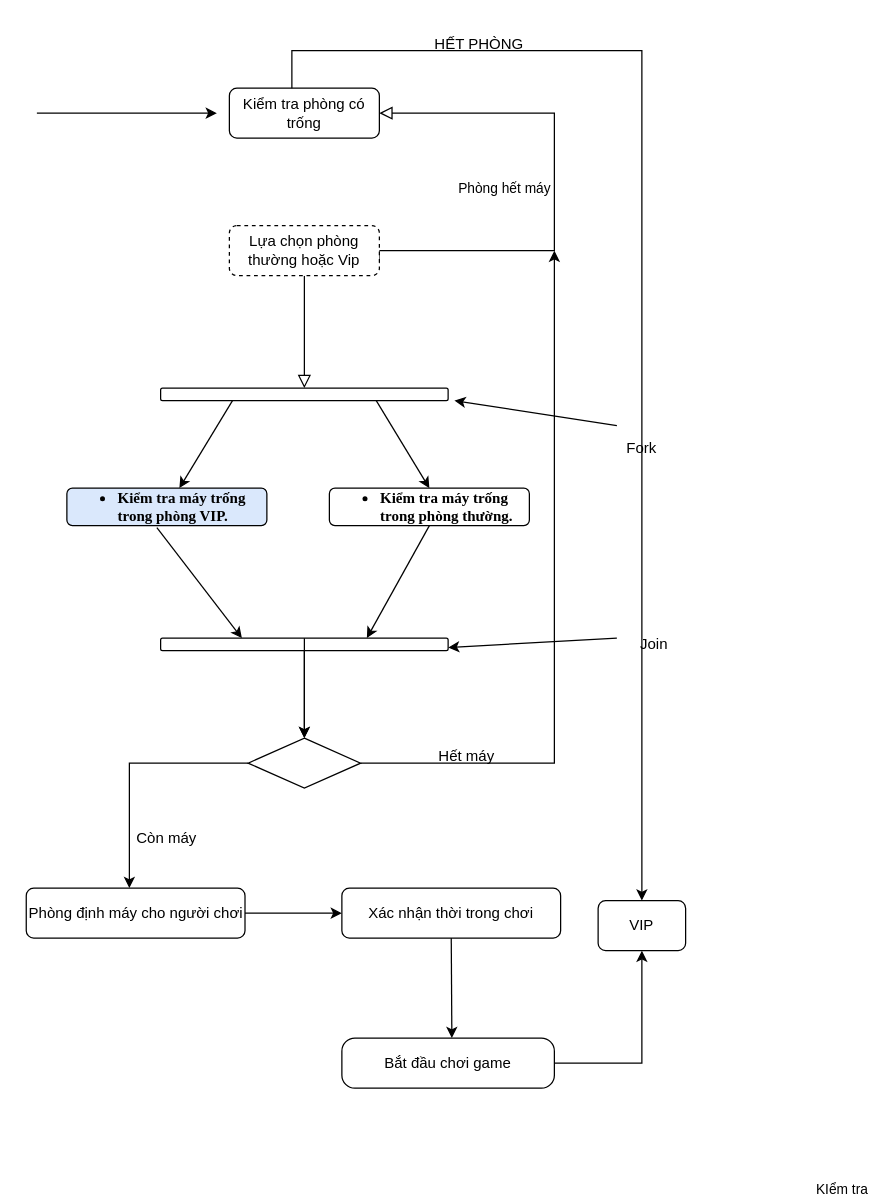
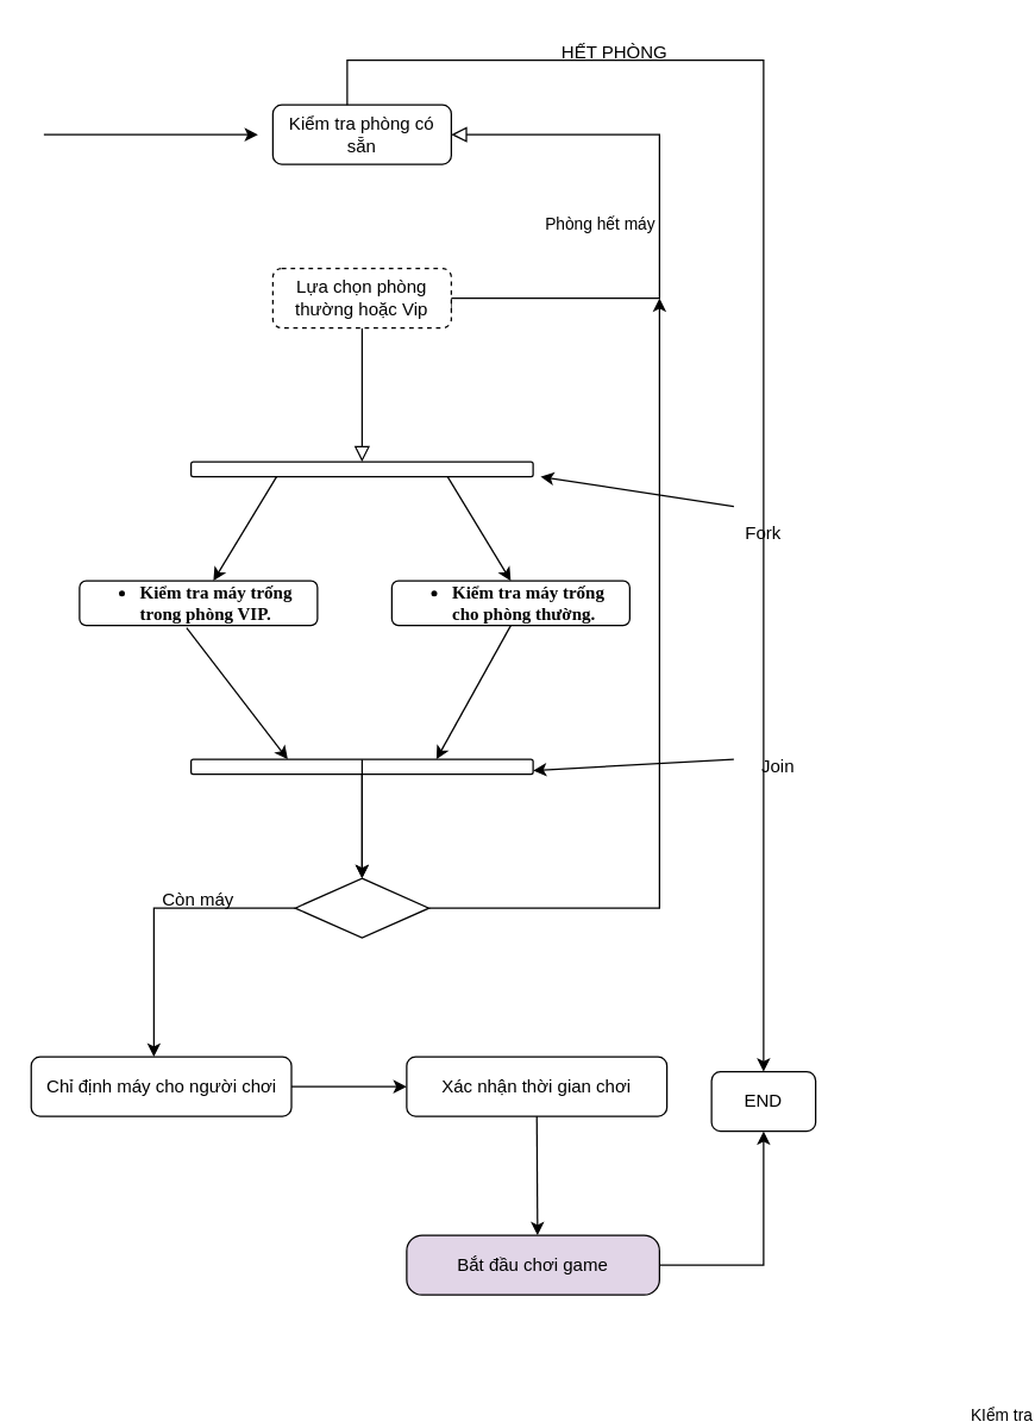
  <mxCell id="0" />
  <mxCell id="1" parent="0" />
- <mxCell id="2" value="Kiểm tra phòng có trống" style="rounded=1;whiteSpace=wrap;html=1;fontSize=12;glass=0;strokeWidth=1;shadow=0;" parent="1" vertex="1"><mxGeometry x="183" y="70" width="120" height="40" as="geometry" /></mxCell>
+ <mxCell id="2" value="Kiểm tra phòng có sẵn" style="rounded=1;whiteSpace=wrap;html=1;fontSize=12;glass=0;strokeWidth=1;shadow=0;" parent="1" vertex="1"><mxGeometry x="183" y="70" width="120" height="40" as="geometry" /></mxCell>
  <mxCell id="3" value="KIểm tra" style="rounded=0;html=1;jettySize=auto;orthogonalLoop=1;fontSize=11;endArrow=block;endFill=0;endSize=8;strokeWidth=1;shadow=0;labelBackgroundColor=none;edgeStyle=orthogonalEdgeStyle;exitX=0.5;exitY=1;exitDx=0;exitDy=0;" parent="1" source="6" edge="1"><mxGeometry x="1" y="771" relative="1" as="geometry"><mxPoint x="-341" y="632" as="offset" /><mxPoint x="243" y="310" as="targetPoint" /></mxGeometry></mxCell>
  <mxCell id="4" value="" style="endArrow=classic;html=1;rounded=0;" edge="1" parent="1"><mxGeometry width="50" height="50" relative="1" as="geometry"><mxPoint x="29" y="90" as="sourcePoint" /><mxPoint x="173" y="90" as="targetPoint" /></mxGeometry></mxCell>
  <mxCell id="5" value="Phòng hết máy" style="rounded=0;html=1;jettySize=auto;orthogonalLoop=1;fontSize=11;endArrow=block;endFill=0;endSize=8;strokeWidth=1;shadow=0;labelBackgroundColor=none;edgeStyle=orthogonalEdgeStyle;exitX=1;exitY=0.75;exitDx=0;exitDy=0;" edge="1" parent="1" source="6"><mxGeometry y="40" relative="1" as="geometry"><mxPoint as="offset" /><mxPoint x="273" y="280" as="sourcePoint" /><mxPoint x="303" y="90" as="targetPoint" /><Array as="points"><mxPoint x="303" y="200" /><mxPoint x="443" y="200" /><mxPoint x="443" y="90" /></Array></mxGeometry></mxCell>
  <mxCell id="6" value="Lựa chọn phòng thường hoặc Vip" style="rounded=1;whiteSpace=wrap;html=1;fontSize=12;glass=0;strokeWidth=1;shadow=0;dashed=1;" vertex="1" parent="1"><mxGeometry x="183" y="180" width="120" height="40" as="geometry" /></mxCell>
  <mxCell id="7" value="" style="rounded=1;whiteSpace=wrap;html=1;" vertex="1" parent="1"><mxGeometry x="128" y="310" width="230" height="10" as="geometry" /></mxCell>
  <mxCell id="8" value="" style="endArrow=classic;html=1;rounded=0;" edge="1" parent="1"><mxGeometry width="50" height="50" relative="1" as="geometry"><mxPoint x="493" y="340" as="sourcePoint" /><mxPoint x="363" y="320" as="targetPoint" /></mxGeometry></mxCell>
  <mxCell id="9" value="" style="endArrow=classic;html=1;rounded=0;exitX=0.25;exitY=1;exitDx=0;exitDy=0;" edge="1" parent="1" source="7"><mxGeometry width="50" height="50" relative="1" as="geometry"><mxPoint x="263" y="470" as="sourcePoint" /><mxPoint x="143" y="390" as="targetPoint" /></mxGeometry></mxCell>
  <mxCell id="10" value="" style="endArrow=classic;html=1;rounded=0;exitX=0.75;exitY=1;exitDx=0;exitDy=0;" edge="1" parent="1" source="7"><mxGeometry width="50" height="50" relative="1" as="geometry"><mxPoint x="263" y="470" as="sourcePoint" /><mxPoint x="343" y="390" as="targetPoint" /></mxGeometry></mxCell>
- <mxCell id="11" value="&lt;ul style=&quot;text-align: left;&quot;&gt;&lt;li&gt;&lt;b&gt;&lt;font face=&quot;AzN73zZel6XsJSRzh6Vh&quot;&gt;&lt;span style=&quot;background-color: initial;&quot;&gt;Kiểm tra máy trống trong phòng VIP&lt;/span&gt;&lt;span style=&quot;background-color: initial;&quot;&gt;.&lt;/span&gt;&lt;/font&gt;&lt;/b&gt;&lt;/li&gt;&lt;/ul&gt;" style="rounded=1;whiteSpace=wrap;html=1;fillColor=#dae8fc;" vertex="1" parent="1"><mxGeometry x="53" y="390" width="160" height="30" as="geometry" /></mxCell>
- <mxCell id="12" value="&lt;ul style=&quot;text-align: left;&quot;&gt;&lt;li&gt;&lt;b&gt;&lt;font face=&quot;AzN73zZel6XsJSRzh6Vh&quot;&gt;Kiểm tra máy trống trong phòng thường.&lt;/font&gt;&lt;/b&gt;&lt;/li&gt;&lt;/ul&gt;" style="rounded=1;whiteSpace=wrap;html=1;" vertex="1" parent="1"><mxGeometry x="263" y="390" width="160" height="30" as="geometry" /></mxCell>
+ <mxCell id="11" value="&lt;ul style=&quot;text-align: left;&quot;&gt;&lt;li&gt;&lt;b&gt;&lt;font face=&quot;AzN73zZel6XsJSRzh6Vh&quot;&gt;&lt;span style=&quot;background-color: initial;&quot;&gt;Kiểm tra máy trống trong phòng VIP&lt;/span&gt;&lt;span style=&quot;background-color: initial;&quot;&gt;.&lt;/span&gt;&lt;/font&gt;&lt;/b&gt;&lt;/li&gt;&lt;/ul&gt;" style="rounded=1;whiteSpace=wrap;html=1;" vertex="1" parent="1"><mxGeometry x="53" y="390" width="160" height="30" as="geometry" /></mxCell>
+ <mxCell id="12" value="&lt;ul style=&quot;text-align: left;&quot;&gt;&lt;li&gt;&lt;b&gt;&lt;font face=&quot;AzN73zZel6XsJSRzh6Vh&quot;&gt;Kiểm tra máy trống cho phòng thường.&lt;/font&gt;&lt;/b&gt;&lt;/li&gt;&lt;/ul&gt;" style="rounded=1;whiteSpace=wrap;html=1;" vertex="1" parent="1"><mxGeometry x="263" y="390" width="160" height="30" as="geometry" /></mxCell>
  <mxCell id="13" value="" style="endArrow=classic;html=1;rounded=0;exitX=0.45;exitY=1.054;exitDx=0;exitDy=0;exitPerimeter=0;" edge="1" parent="1" source="11"><mxGeometry width="50" height="50" relative="1" as="geometry"><mxPoint x="263" y="470" as="sourcePoint" /><mxPoint x="193" y="510" as="targetPoint" /></mxGeometry></mxCell>
- <mxCell id="14" value="Phòng định máy cho người chơi" style="rounded=1;whiteSpace=wrap;html=1;" vertex="1" parent="1"><mxGeometry x="20.5" y="710" width="175" height="40" as="geometry" /></mxCell>
+ <mxCell id="14" value="Chỉ định máy cho người chơi" style="rounded=1;whiteSpace=wrap;html=1;" vertex="1" parent="1"><mxGeometry x="20.5" y="710" width="175" height="40" as="geometry" /></mxCell>
  <mxCell id="15" value="" style="endArrow=classic;html=1;rounded=0;exitX=0.5;exitY=1;exitDx=0;exitDy=0;" edge="1" parent="1" source="12"><mxGeometry width="50" height="50" relative="1" as="geometry"><mxPoint x="263" y="470" as="sourcePoint" /><mxPoint x="293" y="510" as="targetPoint" /></mxGeometry></mxCell>
  <mxCell id="16" value="Fork&lt;div&gt;&lt;br&gt;&lt;/div&gt;" style="text;html=1;align=center;verticalAlign=middle;whiteSpace=wrap;rounded=0;" vertex="1" parent="1"><mxGeometry x="483" y="350" width="60" height="30" as="geometry" /></mxCell>
  <mxCell id="17" style="edgeStyle=orthogonalEdgeStyle;rounded=0;orthogonalLoop=1;jettySize=auto;html=1;exitX=0.5;exitY=1;exitDx=0;exitDy=0;entryX=0.5;entryY=0;entryDx=0;entryDy=0;" edge="1" parent="1" source="18" target="22"><mxGeometry relative="1" as="geometry" /></mxCell>
  <mxCell id="18" value="" style="rounded=1;whiteSpace=wrap;html=1;" vertex="1" parent="1"><mxGeometry x="128" y="510" width="230" height="10" as="geometry" /></mxCell>
  <mxCell id="19" value="" style="endArrow=classic;html=1;rounded=0;entryX=1;entryY=0.75;entryDx=0;entryDy=0;" edge="1" parent="1" target="18"><mxGeometry width="50" height="50" relative="1" as="geometry"><mxPoint x="493" y="510" as="sourcePoint" /><mxPoint x="523" y="550" as="targetPoint" /></mxGeometry></mxCell>
  <mxCell id="20" value="Join" style="text;html=1;align=center;verticalAlign=middle;whiteSpace=wrap;rounded=0;" vertex="1" parent="1"><mxGeometry x="493" y="500" width="60" height="30" as="geometry" /></mxCell>
  <mxCell id="21" value="" style="endArrow=classic;html=1;rounded=0;exitX=0.5;exitY=0;exitDx=0;exitDy=0;" edge="1" parent="1" source="18"><mxGeometry width="50" height="50" relative="1" as="geometry"><mxPoint x="203" y="590" as="sourcePoint" /><mxPoint x="243" y="590" as="targetPoint" /></mxGeometry></mxCell>
  <mxCell id="22" value="" style="rhombus;whiteSpace=wrap;html=1;" vertex="1" parent="1"><mxGeometry x="198" y="590" width="90" height="40" as="geometry" /></mxCell>
  <mxCell id="23" value="" style="endArrow=classic;html=1;rounded=0;exitX=0;exitY=0.5;exitDx=0;exitDy=0;" edge="1" parent="1" source="22"><mxGeometry width="50" height="50" relative="1" as="geometry"><mxPoint x="83" y="730" as="sourcePoint" /><mxPoint x="103" y="710" as="targetPoint" /><Array as="points"><mxPoint x="103" y="610" /></Array></mxGeometry></mxCell>
- <mxCell id="24" value="Còn máy" style="text;html=1;align=center;verticalAlign=middle;whiteSpace=wrap;rounded=0;" vertex="1" parent="1"><mxGeometry x="103" y="655" width="60" height="30" as="geometry" /></mxCell>
+ <mxCell id="24" value="Còn máy" style="text;html=1;align=center;verticalAlign=middle;whiteSpace=wrap;rounded=0;" vertex="1" parent="1"><mxGeometry x="103" y="590" width="60" height="30" as="geometry" /></mxCell>
  <mxCell id="25" value="" style="endArrow=classic;html=1;rounded=0;exitX=1;exitY=0.5;exitDx=0;exitDy=0;" edge="1" parent="1" source="22"><mxGeometry width="50" height="50" relative="1" as="geometry"><mxPoint x="493" y="700" as="sourcePoint" /><mxPoint x="443" y="200" as="targetPoint" /><Array as="points"><mxPoint x="443" y="610" /></Array></mxGeometry></mxCell>
- <mxCell id="26" value="Hết máy" style="text;html=1;align=center;verticalAlign=middle;whiteSpace=wrap;rounded=0;" vertex="1" parent="1"><mxGeometry x="343" y="590" width="60" height="30" as="geometry" /></mxCell>
  <mxCell id="27" value="" style="endArrow=classic;html=1;rounded=0;exitX=1;exitY=0.5;exitDx=0;exitDy=0;" edge="1" parent="1" source="14"><mxGeometry width="50" height="50" relative="1" as="geometry"><mxPoint x="223" y="760" as="sourcePoint" /><mxPoint x="273" y="730" as="targetPoint" /></mxGeometry></mxCell>
- <mxCell id="28" value="Xác nhận thời trong chơi" style="rounded=1;whiteSpace=wrap;html=1;" vertex="1" parent="1"><mxGeometry x="273" y="710" width="175" height="40" as="geometry" /></mxCell>
+ <mxCell id="28" value="Xác nhận thời gian chơi" style="rounded=1;whiteSpace=wrap;html=1;" vertex="1" parent="1"><mxGeometry x="273" y="710" width="175" height="40" as="geometry" /></mxCell>
  <mxCell id="29" value="" style="endArrow=classic;html=1;rounded=0;exitX=0.5;exitY=1;exitDx=0;exitDy=0;" edge="1" parent="1" source="28"><mxGeometry width="50" height="50" relative="1" as="geometry"><mxPoint x="293" y="880" as="sourcePoint" /><mxPoint x="361" y="830" as="targetPoint" /></mxGeometry></mxCell>
- <mxCell id="30" value="Bắt đầu chơi game" style="rounded=1;whiteSpace=wrap;html=1;arcSize=26;" vertex="1" parent="1"><mxGeometry x="273" y="830" width="170" height="40" as="geometry" /></mxCell>
+ <mxCell id="30" value="Bắt đầu chơi game" style="rounded=1;whiteSpace=wrap;html=1;arcSize=26;fillColor=#e1d5e7;" vertex="1" parent="1"><mxGeometry x="273" y="830" width="170" height="40" as="geometry" /></mxCell>
  <mxCell id="31" value="" style="endArrow=classic;html=1;rounded=0;exitX=1;exitY=0.5;exitDx=0;exitDy=0;" edge="1" parent="1" source="30"><mxGeometry width="50" height="50" relative="1" as="geometry"><mxPoint x="473" y="870" as="sourcePoint" /><mxPoint x="513" y="760" as="targetPoint" /><Array as="points"><mxPoint x="513" y="850" /></Array></mxGeometry></mxCell>
- <mxCell id="32" value="VIP" style="rounded=1;whiteSpace=wrap;html=1;" vertex="1" parent="1"><mxGeometry x="478" y="720" width="70" height="40" as="geometry" /></mxCell>
+ <mxCell id="32" value="END" style="rounded=1;whiteSpace=wrap;html=1;" vertex="1" parent="1"><mxGeometry x="478" y="720" width="70" height="40" as="geometry" /></mxCell>
  <mxCell id="33" value="" style="endArrow=classic;html=1;rounded=0;entryX=0.5;entryY=0;entryDx=0;entryDy=0;" edge="1" parent="1" target="32"><mxGeometry width="50" height="50" relative="1" as="geometry"><mxPoint x="233" y="70" as="sourcePoint" /><mxPoint x="523" y="720" as="targetPoint" /><Array as="points"><mxPoint x="233" y="40" /><mxPoint x="513" y="40" /></Array></mxGeometry></mxCell>
- <mxCell id="34" value="HẾT PHÒNG" style="text;html=1;align=center;verticalAlign=middle;whiteSpace=wrap;rounded=0;" vertex="1" parent="1"><mxGeometry x="333" y="20" width="100" height="30" as="geometry" /></mxCell>
+ <mxCell id="34" value="HẾT PHÒNG" style="text;html=1;align=center;verticalAlign=middle;whiteSpace=wrap;rounded=0;" vertex="1" parent="1"><mxGeometry x="363" y="20" width="100" height="30" as="geometry" /></mxCell>
